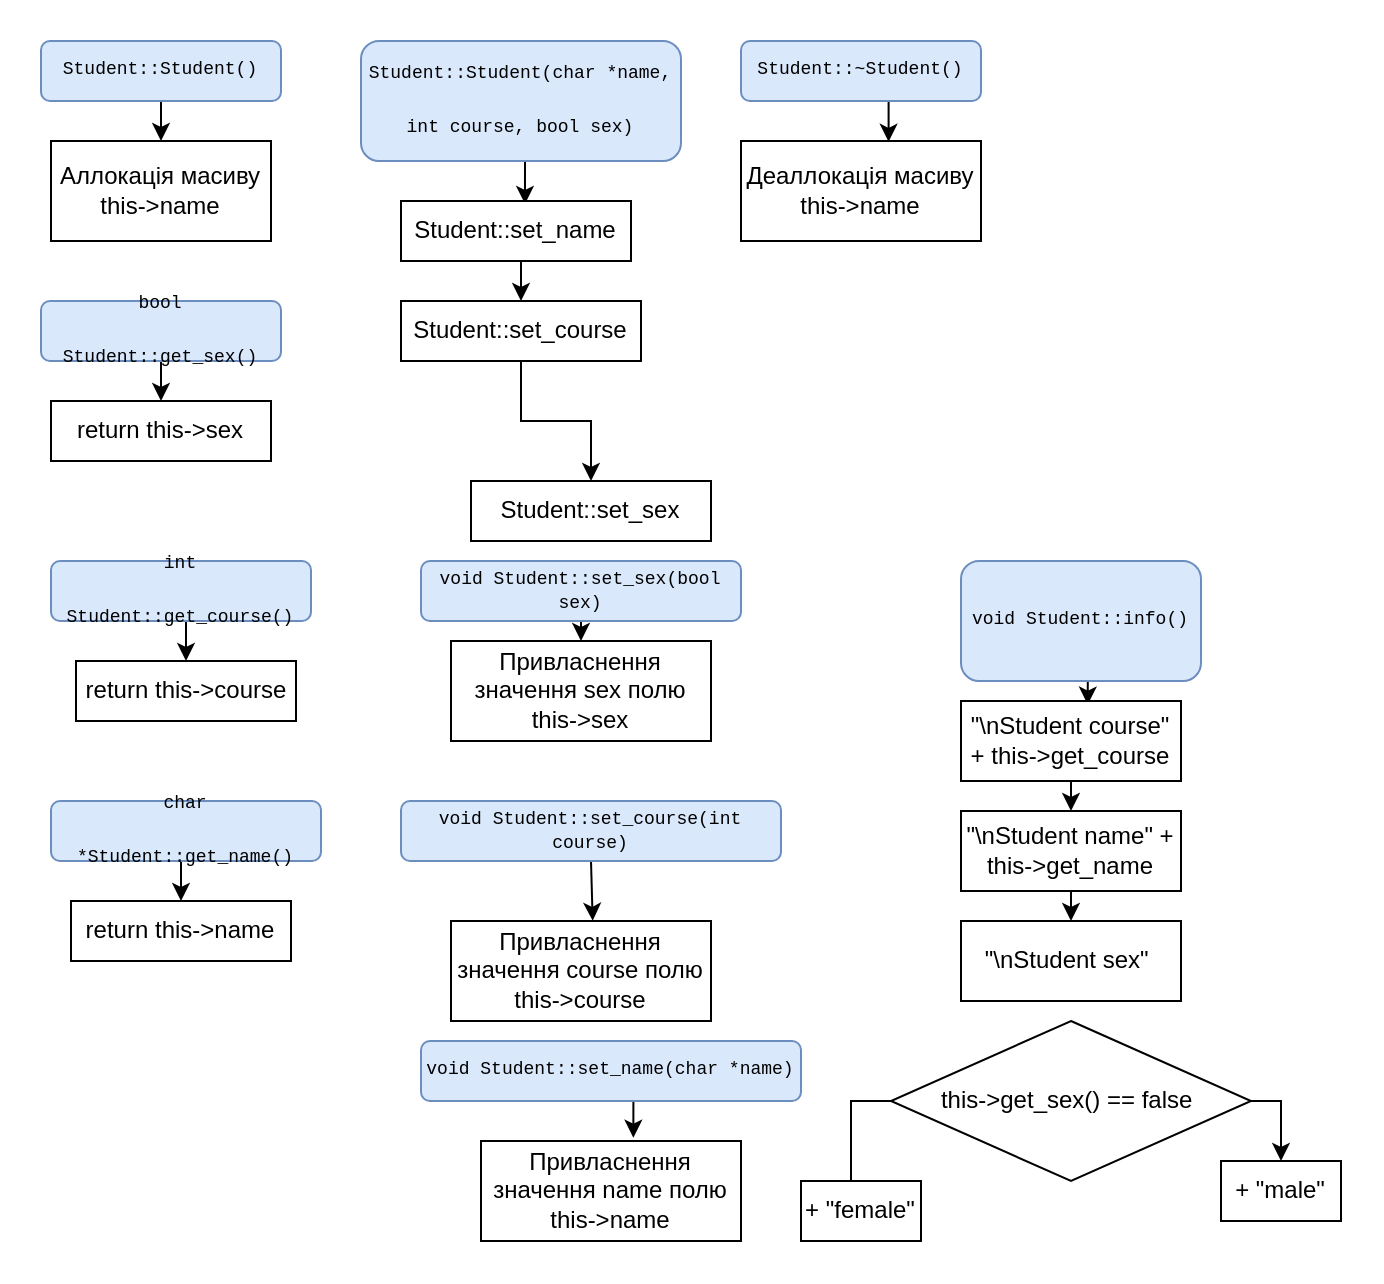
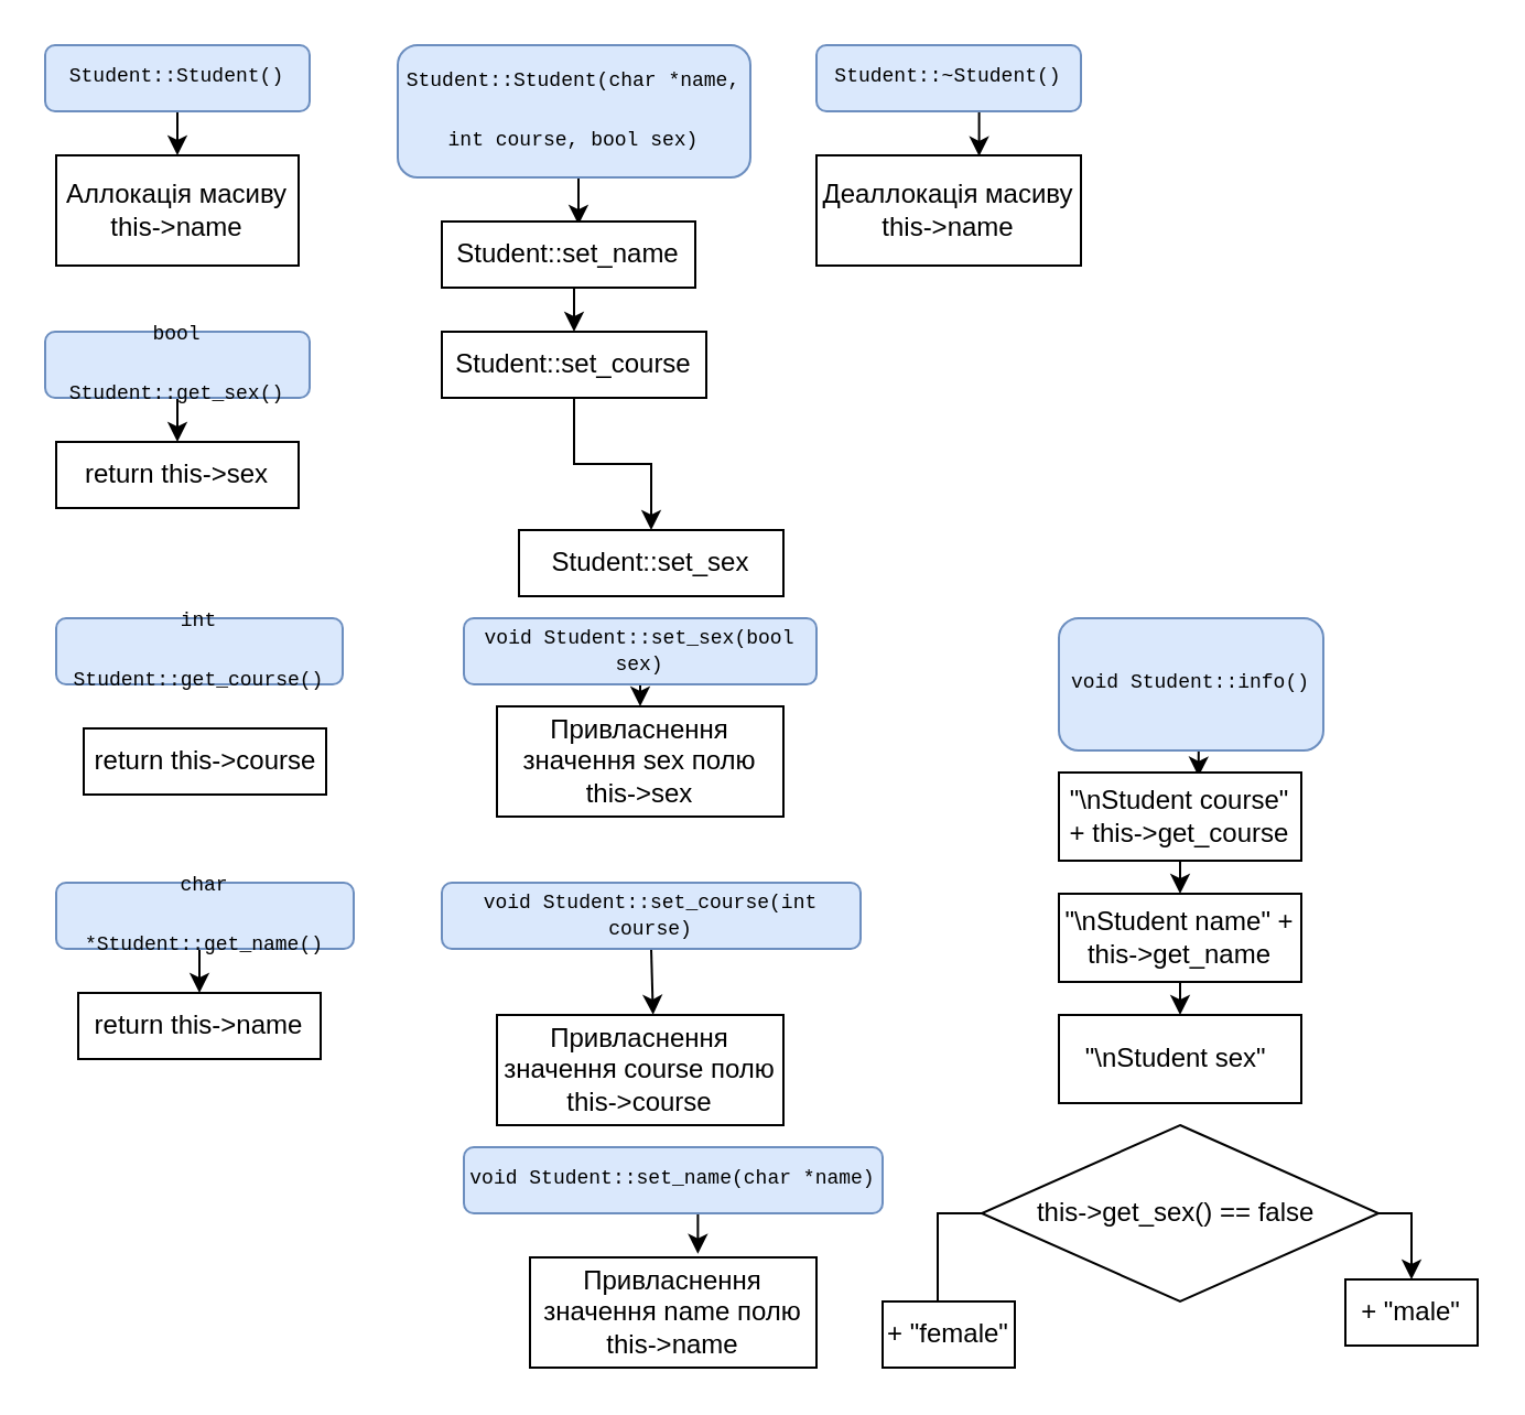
  <mxCell id="0" />
  <mxCell id="1" parent="0" />
  <mxCell id="2" style="edgeStyle=orthogonalEdgeStyle;rounded=0;orthogonalLoop=1;jettySize=auto;html=1;exitX=0.5;exitY=1;exitDx=0;exitDy=0;entryX=0.5;entryY=0;entryDx=0;entryDy=0;" edge="1" parent="1" source="3" target="22"><mxGeometry relative="1" as="geometry" /></mxCell>
  <mxCell id="3" value="&lt;div style=&quot;font-family: &amp;quot;Overpass Mono&amp;quot;, Consolas, &amp;quot;Courier New&amp;quot;, monospace; font-size: 9px; line-height: 27px;&quot;&gt;Student::&lt;span style=&quot;font-size: 9px;&quot;&gt;Student&lt;/span&gt;()&lt;/div&gt;" style="rounded=1;whiteSpace=wrap;html=1;fontSize=9;labelBackgroundColor=none;glass=0;shadow=0;fillColor=#dae8fc;strokeColor=#6c8ebf;" parent="1" vertex="1"><mxGeometry x="20" y="20" width="120" height="30" as="geometry" /></mxCell>
  <mxCell id="4" style="edgeStyle=orthogonalEdgeStyle;rounded=0;orthogonalLoop=1;jettySize=auto;html=1;exitX=0.5;exitY=1;exitDx=0;exitDy=0;entryX=0.539;entryY=0.048;entryDx=0;entryDy=0;entryPerimeter=0;" edge="1" parent="1" source="5" target="24"><mxGeometry relative="1" as="geometry" /></mxCell>
  <mxCell id="5" value="&lt;div style=&quot;font-family: &amp;quot;Overpass Mono&amp;quot;, Consolas, &amp;quot;Courier New&amp;quot;, monospace; font-size: 9px; line-height: 27px;&quot;&gt;Student::&lt;span style=&quot;font-size: 9px;&quot;&gt;Student&lt;/span&gt;(&lt;span style=&quot;font-size: 9px;&quot;&gt;char&lt;/span&gt; &lt;span style=&quot;font-size: 9px;&quot;&gt;*&lt;/span&gt;name, &lt;span style=&quot;font-size: 9px;&quot;&gt;int&lt;/span&gt; course, &lt;span style=&quot;font-size: 9px;&quot;&gt;bool&lt;/span&gt; sex)&lt;/div&gt;" style="rounded=1;whiteSpace=wrap;html=1;fontSize=9;labelBackgroundColor=none;glass=0;shadow=0;fillColor=#dae8fc;strokeColor=#6c8ebf;" parent="1" vertex="1"><mxGeometry x="180" y="20" width="160" height="60" as="geometry" /></mxCell>
  <mxCell id="6" style="edgeStyle=orthogonalEdgeStyle;rounded=0;orthogonalLoop=1;jettySize=auto;html=1;exitX=0.5;exitY=1;exitDx=0;exitDy=0;entryX=0.615;entryY=0.008;entryDx=0;entryDy=0;entryPerimeter=0;" edge="1" parent="1" source="7" target="28"><mxGeometry relative="1" as="geometry" /></mxCell>
  <mxCell id="7" value="&lt;div style=&quot;font-family: &amp;quot;Overpass Mono&amp;quot;, Consolas, &amp;quot;Courier New&amp;quot;, monospace; font-size: 9px; line-height: 27px;&quot;&gt;Student::&lt;span style=&quot;font-size: 9px;&quot;&gt;~&lt;/span&gt;&lt;span style=&quot;font-size: 9px;&quot;&gt;Student&lt;/span&gt;()&lt;/div&gt;" style="rounded=1;whiteSpace=wrap;html=1;fontSize=9;labelBackgroundColor=none;glass=0;shadow=0;fillColor=#dae8fc;strokeColor=#6c8ebf;" parent="1" vertex="1"><mxGeometry x="370" y="20" width="120" height="30" as="geometry" /></mxCell>
  <mxCell id="8" style="edgeStyle=orthogonalEdgeStyle;rounded=0;orthogonalLoop=1;jettySize=auto;html=1;exitX=0.5;exitY=1;exitDx=0;exitDy=0;entryX=0.5;entryY=0;entryDx=0;entryDy=0;" edge="1" parent="1" source="9" target="31"><mxGeometry relative="1" as="geometry" /></mxCell>
  <mxCell id="9" value="&lt;div style=&quot;font-family: &amp;quot;Overpass Mono&amp;quot;, Consolas, &amp;quot;Courier New&amp;quot;, monospace; font-size: 9px; line-height: 27px;&quot;&gt;char &lt;span style=&quot;font-size: 9px;&quot;&gt;*&lt;/span&gt;&lt;span style=&quot;font-size: 9px;&quot;&gt;Student&lt;/span&gt;::&lt;span style=&quot;font-size: 9px;&quot;&gt;get_name&lt;/span&gt;()&lt;/div&gt;" style="rounded=1;whiteSpace=wrap;html=1;fontSize=9;labelBackgroundColor=none;glass=0;shadow=0;fillColor=#dae8fc;strokeColor=#6c8ebf;" parent="1" vertex="1"><mxGeometry x="25" y="400" width="135" height="30" as="geometry" /></mxCell>
- <mxCell id="10" style="edgeStyle=orthogonalEdgeStyle;rounded=0;orthogonalLoop=1;jettySize=auto;html=1;exitX=0.5;exitY=1;exitDx=0;exitDy=0;entryX=0.5;entryY=0;entryDx=0;entryDy=0;" edge="1" parent="1" source="11" target="30"><mxGeometry relative="1" as="geometry" /></mxCell>
  <mxCell id="11" value="&lt;div style=&quot;font-family: &amp;quot;Overpass Mono&amp;quot;, Consolas, &amp;quot;Courier New&amp;quot;, monospace; font-size: 9px; line-height: 27px;&quot;&gt;int &lt;span style=&quot;font-size: 9px;&quot;&gt;Student&lt;/span&gt;::&lt;span style=&quot;font-size: 9px;&quot;&gt;get_course&lt;/span&gt;()&lt;/div&gt;" style="rounded=1;whiteSpace=wrap;html=1;fontSize=9;labelBackgroundColor=none;glass=0;shadow=0;fillColor=#dae8fc;strokeColor=#6c8ebf;" parent="1" vertex="1"><mxGeometry x="25" y="280" width="130" height="30" as="geometry" /></mxCell>
  <mxCell id="12" style="edgeStyle=orthogonalEdgeStyle;rounded=0;orthogonalLoop=1;jettySize=auto;html=1;exitX=0.5;exitY=1;exitDx=0;exitDy=0;entryX=0.5;entryY=0;entryDx=0;entryDy=0;" edge="1" parent="1" source="13" target="29"><mxGeometry relative="1" as="geometry" /></mxCell>
  <mxCell id="13" value="&lt;div style=&quot;font-family: &amp;quot;Overpass Mono&amp;quot;, Consolas, &amp;quot;Courier New&amp;quot;, monospace; font-size: 9px; line-height: 27px;&quot;&gt;bool &lt;span style=&quot;font-size: 9px;&quot;&gt;Student&lt;/span&gt;::&lt;span style=&quot;font-size: 9px;&quot;&gt;get_sex&lt;/span&gt;()&lt;/div&gt;" style="rounded=1;whiteSpace=wrap;html=1;fontSize=9;labelBackgroundColor=none;glass=0;shadow=0;fillColor=#dae8fc;strokeColor=#6c8ebf;" parent="1" vertex="1"><mxGeometry x="20" y="150" width="120" height="30" as="geometry" /></mxCell>
  <mxCell id="14" style="edgeStyle=orthogonalEdgeStyle;rounded=0;orthogonalLoop=1;jettySize=auto;html=1;exitX=0.5;exitY=1;exitDx=0;exitDy=0;entryX=0.586;entryY=-0.033;entryDx=0;entryDy=0;entryPerimeter=0;" edge="1" parent="1" source="15" target="34"><mxGeometry relative="1" as="geometry" /></mxCell>
  <mxCell id="15" value="&lt;div style=&quot;font-family: &amp;quot;Overpass Mono&amp;quot;, Consolas, &amp;quot;Courier New&amp;quot;, monospace; font-size: 9px; line-height: 27px;&quot;&gt;void &lt;span style=&quot;font-size: 9px;&quot;&gt;Student&lt;/span&gt;::&lt;span style=&quot;font-size: 9px;&quot;&gt;set_name&lt;/span&gt;(&lt;span style=&quot;font-size: 9px;&quot;&gt;char&lt;/span&gt; &lt;span style=&quot;font-size: 9px;&quot;&gt;*&lt;/span&gt;name)&lt;/div&gt;" style="rounded=1;whiteSpace=wrap;html=1;fontSize=9;labelBackgroundColor=none;glass=0;shadow=0;fillColor=#dae8fc;strokeColor=#6c8ebf;" parent="1" vertex="1"><mxGeometry x="210" y="520" width="190" height="30" as="geometry" /></mxCell>
  <mxCell id="16" style="edgeStyle=orthogonalEdgeStyle;rounded=0;orthogonalLoop=1;jettySize=auto;html=1;exitX=0.5;exitY=1;exitDx=0;exitDy=0;entryX=0.545;entryY=-0.002;entryDx=0;entryDy=0;entryPerimeter=0;" edge="1" parent="1" source="17" target="33"><mxGeometry relative="1" as="geometry" /></mxCell>
  <mxCell id="17" value="&lt;span style=&quot;font-family: &amp;quot;Overpass Mono&amp;quot;, Consolas, &amp;quot;Courier New&amp;quot;, monospace; background-color: initial;&quot;&gt;void&lt;/span&gt;&lt;span style=&quot;font-family: &amp;quot;Overpass Mono&amp;quot;, Consolas, &amp;quot;Courier New&amp;quot;, monospace; background-color: initial;&quot;&gt; &lt;/span&gt;&lt;span style=&quot;font-family: &amp;quot;Overpass Mono&amp;quot;, Consolas, &amp;quot;Courier New&amp;quot;, monospace; background-color: initial;&quot;&gt;Student&lt;/span&gt;&lt;span style=&quot;font-family: &amp;quot;Overpass Mono&amp;quot;, Consolas, &amp;quot;Courier New&amp;quot;, monospace; background-color: initial;&quot;&gt;::&lt;/span&gt;&lt;span style=&quot;font-family: &amp;quot;Overpass Mono&amp;quot;, Consolas, &amp;quot;Courier New&amp;quot;, monospace; background-color: initial;&quot;&gt;set_course&lt;/span&gt;&lt;span style=&quot;font-family: &amp;quot;Overpass Mono&amp;quot;, Consolas, &amp;quot;Courier New&amp;quot;, monospace; background-color: initial;&quot;&gt;(&lt;/span&gt;&lt;span style=&quot;font-family: &amp;quot;Overpass Mono&amp;quot;, Consolas, &amp;quot;Courier New&amp;quot;, monospace; background-color: initial;&quot;&gt;int&lt;/span&gt;&lt;span style=&quot;font-family: &amp;quot;Overpass Mono&amp;quot;, Consolas, &amp;quot;Courier New&amp;quot;, monospace; background-color: initial;&quot;&gt; &lt;/span&gt;&lt;span style=&quot;font-family: &amp;quot;Overpass Mono&amp;quot;, Consolas, &amp;quot;Courier New&amp;quot;, monospace; background-color: initial;&quot;&gt;course&lt;/span&gt;&lt;span style=&quot;font-family: &amp;quot;Overpass Mono&amp;quot;, Consolas, &amp;quot;Courier New&amp;quot;, monospace; background-color: initial;&quot;&gt;)&lt;/span&gt;&lt;br&gt;" style="rounded=1;whiteSpace=wrap;html=1;fontSize=9;labelBackgroundColor=none;glass=0;shadow=0;fillColor=#dae8fc;strokeColor=#6c8ebf;" parent="1" vertex="1"><mxGeometry x="200" y="400" width="190" height="30" as="geometry" /></mxCell>
  <mxCell id="18" style="edgeStyle=orthogonalEdgeStyle;rounded=0;orthogonalLoop=1;jettySize=auto;html=1;exitX=0.5;exitY=1;exitDx=0;exitDy=0;entryX=0.5;entryY=0;entryDx=0;entryDy=0;" edge="1" parent="1" source="19" target="32"><mxGeometry relative="1" as="geometry" /></mxCell>
  <mxCell id="19" value="&lt;span style=&quot;font-family: &amp;quot;Overpass Mono&amp;quot;, Consolas, &amp;quot;Courier New&amp;quot;, monospace; background-color: initial;&quot;&gt;void&lt;/span&gt;&lt;span style=&quot;font-family: &amp;quot;Overpass Mono&amp;quot;, Consolas, &amp;quot;Courier New&amp;quot;, monospace; background-color: initial;&quot;&gt; &lt;/span&gt;&lt;span style=&quot;font-family: &amp;quot;Overpass Mono&amp;quot;, Consolas, &amp;quot;Courier New&amp;quot;, monospace; background-color: initial;&quot;&gt;Student&lt;/span&gt;&lt;span style=&quot;font-family: &amp;quot;Overpass Mono&amp;quot;, Consolas, &amp;quot;Courier New&amp;quot;, monospace; background-color: initial;&quot;&gt;::&lt;/span&gt;&lt;span style=&quot;font-family: &amp;quot;Overpass Mono&amp;quot;, Consolas, &amp;quot;Courier New&amp;quot;, monospace; background-color: initial;&quot;&gt;set_sex&lt;/span&gt;&lt;span style=&quot;font-family: &amp;quot;Overpass Mono&amp;quot;, Consolas, &amp;quot;Courier New&amp;quot;, monospace; background-color: initial;&quot;&gt;(&lt;/span&gt;&lt;span style=&quot;font-family: &amp;quot;Overpass Mono&amp;quot;, Consolas, &amp;quot;Courier New&amp;quot;, monospace; background-color: initial;&quot;&gt;bool&lt;/span&gt;&lt;span style=&quot;font-family: &amp;quot;Overpass Mono&amp;quot;, Consolas, &amp;quot;Courier New&amp;quot;, monospace; background-color: initial;&quot;&gt; &lt;/span&gt;&lt;span style=&quot;font-family: &amp;quot;Overpass Mono&amp;quot;, Consolas, &amp;quot;Courier New&amp;quot;, monospace; background-color: initial;&quot;&gt;sex&lt;/span&gt;&lt;span style=&quot;font-family: &amp;quot;Overpass Mono&amp;quot;, Consolas, &amp;quot;Courier New&amp;quot;, monospace; background-color: initial;&quot;&gt;)&lt;/span&gt;" style="rounded=1;whiteSpace=wrap;html=1;fontSize=9;labelBackgroundColor=none;glass=0;shadow=0;fillColor=#dae8fc;strokeColor=#6c8ebf;" parent="1" vertex="1"><mxGeometry x="210" y="280" width="160" height="30" as="geometry" /></mxCell>
  <mxCell id="20" style="edgeStyle=orthogonalEdgeStyle;rounded=0;orthogonalLoop=1;jettySize=auto;html=1;exitX=0.5;exitY=1;exitDx=0;exitDy=0;entryX=0.576;entryY=0.045;entryDx=0;entryDy=0;entryPerimeter=0;" edge="1" parent="1" source="21" target="36"><mxGeometry relative="1" as="geometry" /></mxCell>
  <mxCell id="21" value="&lt;div style=&quot;font-family: &amp;quot;Overpass Mono&amp;quot;, Consolas, &amp;quot;Courier New&amp;quot;, monospace; font-size: 9px; line-height: 27px;&quot;&gt;void &lt;span style=&quot;font-size: 9px;&quot;&gt;Student&lt;/span&gt;::&lt;span style=&quot;font-size: 9px;&quot;&gt;info&lt;/span&gt;()&lt;/div&gt;" style="rounded=1;whiteSpace=wrap;html=1;fontSize=9;labelBackgroundColor=none;glass=0;shadow=0;fillColor=#dae8fc;strokeColor=#6c8ebf;" parent="1" vertex="1"><mxGeometry x="480" y="280" width="120" height="60" as="geometry" /></mxCell>
  <mxCell id="22" value="Аллокація масиву this-&amp;gt;name" style="rounded=0;whiteSpace=wrap;html=1;" vertex="1" parent="1"><mxGeometry x="25" y="70" width="110" height="50" as="geometry" /></mxCell>
  <mxCell id="23" style="edgeStyle=orthogonalEdgeStyle;rounded=0;orthogonalLoop=1;jettySize=auto;html=1;exitX=0.5;exitY=1;exitDx=0;exitDy=0;entryX=0.5;entryY=0;entryDx=0;entryDy=0;" edge="1" parent="1" source="24" target="26"><mxGeometry relative="1" as="geometry" /></mxCell>
  <mxCell id="24" value="Student::set_name" style="rounded=0;whiteSpace=wrap;html=1;" vertex="1" parent="1"><mxGeometry x="200" y="100" width="115" height="30" as="geometry" /></mxCell>
  <mxCell id="25" style="edgeStyle=orthogonalEdgeStyle;rounded=0;orthogonalLoop=1;jettySize=auto;html=1;exitX=0.5;exitY=1;exitDx=0;exitDy=0;entryX=0.5;entryY=0;entryDx=0;entryDy=0;" edge="1" parent="1" source="26" target="27"><mxGeometry relative="1" as="geometry" /></mxCell>
  <mxCell id="26" value="Student::set_course" style="rounded=0;whiteSpace=wrap;html=1;" vertex="1" parent="1"><mxGeometry x="200" y="150" width="120" height="30" as="geometry" /></mxCell>
  <mxCell id="27" value="Student::set_sex" style="rounded=0;whiteSpace=wrap;html=1;" vertex="1" parent="1"><mxGeometry x="235" y="240" width="120" height="30" as="geometry" /></mxCell>
  <mxCell id="28" value="Деаллокація масиву this-&amp;gt;name" style="rounded=0;whiteSpace=wrap;html=1;" vertex="1" parent="1"><mxGeometry x="370" y="70" width="120" height="50" as="geometry" /></mxCell>
  <mxCell id="29" value="return this-&amp;gt;sex" style="rounded=0;whiteSpace=wrap;html=1;" vertex="1" parent="1"><mxGeometry x="25" y="200" width="110" height="30" as="geometry" /></mxCell>
  <mxCell id="30" value="return this-&amp;gt;course" style="rounded=0;whiteSpace=wrap;html=1;" vertex="1" parent="1"><mxGeometry x="37.5" y="330" width="110" height="30" as="geometry" /></mxCell>
  <mxCell id="31" value="return this-&amp;gt;name" style="rounded=0;whiteSpace=wrap;html=1;" vertex="1" parent="1"><mxGeometry x="35" y="450" width="110" height="30" as="geometry" /></mxCell>
  <mxCell id="32" value="Привласнення значення sex полю this-&amp;gt;sex" style="rounded=0;whiteSpace=wrap;html=1;" vertex="1" parent="1"><mxGeometry x="225" y="320" width="130" height="50" as="geometry" /></mxCell>
  <mxCell id="33" value="Привласнення значення course полю this-&amp;gt;course" style="rounded=0;whiteSpace=wrap;html=1;" vertex="1" parent="1"><mxGeometry x="225" y="460" width="130" height="50" as="geometry" /></mxCell>
  <mxCell id="34" value="Привласнення значення name полю this-&amp;gt;name" style="rounded=0;whiteSpace=wrap;html=1;" vertex="1" parent="1"><mxGeometry x="240" y="570" width="130" height="50" as="geometry" /></mxCell>
  <mxCell id="35" style="edgeStyle=orthogonalEdgeStyle;rounded=0;orthogonalLoop=1;jettySize=auto;html=1;exitX=0.5;exitY=1;exitDx=0;exitDy=0;entryX=0.5;entryY=0;entryDx=0;entryDy=0;" edge="1" parent="1" source="36" target="38"><mxGeometry relative="1" as="geometry"><mxPoint x="535.138" y="400" as="targetPoint" /></mxGeometry></mxCell>
  <mxCell id="36" value="&quot;\nStudent course&quot; + this-&amp;gt;get_course" style="rounded=0;whiteSpace=wrap;html=1;" vertex="1" parent="1"><mxGeometry x="480" y="350" width="110" height="40" as="geometry" /></mxCell>
  <mxCell id="37" style="edgeStyle=orthogonalEdgeStyle;rounded=0;orthogonalLoop=1;jettySize=auto;html=1;exitX=0.5;exitY=1;exitDx=0;exitDy=0;entryX=0.5;entryY=0;entryDx=0;entryDy=0;" edge="1" parent="1" source="38" target="42"><mxGeometry relative="1" as="geometry" /></mxCell>
  <mxCell id="38" value="&quot;\nStudent name&quot; + this-&amp;gt;get_name" style="rounded=0;whiteSpace=wrap;html=1;" vertex="1" parent="1"><mxGeometry x="480" y="405" width="110" height="40" as="geometry" /></mxCell>
  <mxCell id="39" style="edgeStyle=orthogonalEdgeStyle;rounded=0;orthogonalLoop=1;jettySize=auto;html=1;exitX=1;exitY=0.5;exitDx=0;exitDy=0;entryX=0.5;entryY=0;entryDx=0;entryDy=0;" edge="1" parent="1" source="41" target="43"><mxGeometry relative="1" as="geometry" /></mxCell>
  <mxCell id="40" style="edgeStyle=orthogonalEdgeStyle;rounded=0;orthogonalLoop=1;jettySize=auto;html=1;exitX=0;exitY=0.5;exitDx=0;exitDy=0;entryX=0.5;entryY=0;entryDx=0;entryDy=0;" edge="1" parent="1" source="41" target="44"><mxGeometry relative="1" as="geometry" /></mxCell>
  <mxCell id="41" value="this-&amp;gt;get_sex() == false&amp;nbsp;" style="rhombus;whiteSpace=wrap;html=1;" vertex="1" parent="1"><mxGeometry x="445" y="510" width="180" height="80" as="geometry" /></mxCell>
  <mxCell id="42" value="&quot;\nStudent sex&quot;&amp;nbsp;" style="rounded=0;whiteSpace=wrap;html=1;" vertex="1" parent="1"><mxGeometry x="480" y="460" width="110" height="40" as="geometry" /></mxCell>
  <mxCell id="43" value="+ &quot;male&quot;" style="rounded=0;whiteSpace=wrap;html=1;" vertex="1" parent="1"><mxGeometry x="610" y="580" width="60" height="30" as="geometry" /></mxCell>
  <mxCell id="44" value="+ &quot;female&quot;" style="rounded=0;whiteSpace=wrap;html=1;" vertex="1" parent="1"><mxGeometry x="400" y="590" width="60" height="30" as="geometry" /></mxCell>
